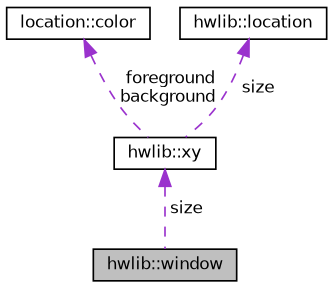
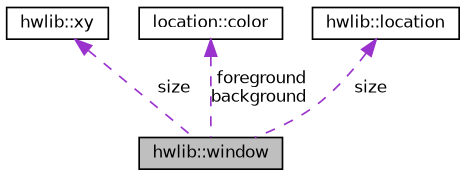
  digraph {
    node [color=black fillcolor=white fontname=Helvetica fontsize=10 shape=record style=filled]
    edge [color=darkorchid3 dir=back fontname=Helvetica fontsize=10 labelfontname=Helvetica labelfontsize=10 style=dashed]
    n1 [fillcolor=grey75 fontcolor=black height=0.2 label="hwlib::window" width=0.4]
    n2 [height=0.2 label="hwlib::xy" width=0.4]
    n3 [height=0.2 label="location::color" width=0.4]
    n4 [height=0.2 label="hwlib::location" width=0.4]
    n2 -> n1 [label=" size"]
-   n3 -> n2 [label=" foreground\nbackground"]
-   n4 -> n2 [label=" size"]
+   n3 -> n1 [label=" foreground\nbackground"]
+   n4 -> n1 [label=" size"]
  }
